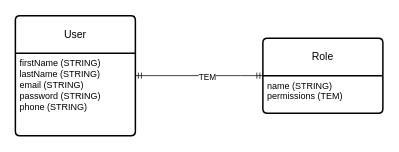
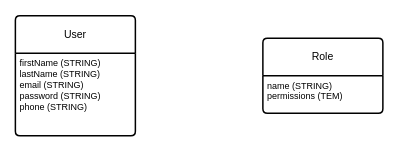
  <mxCell id="0" />
  <mxCell id="1" parent="0" />
  <mxCell id="2" value="User" style="swimlane;childLayout=stackLayout;horizontal=1;startSize=50;horizontalStack=0;rounded=1;fontSize=14;fontStyle=0;strokeWidth=2;resizeParent=0;resizeLast=1;shadow=0;dashed=0;align=center;arcSize=4;whiteSpace=wrap;html=1;" vertex="1" parent="1"><mxGeometry x="20" y="20" width="160" height="160" as="geometry" /></mxCell>
  <mxCell id="3" value="firstName (STRING)&lt;br&gt;lastName (STRING)&lt;br&gt;email (STRING)&lt;br&gt;password (STRING)&lt;br&gt;phone (STRING)" style="align=left;strokeColor=none;fillColor=none;spacingLeft=4;fontSize=12;verticalAlign=top;resizable=0;rotatable=0;part=1;html=1;" vertex="1" parent="2"><mxGeometry y="50" width="160" height="110" as="geometry" /></mxCell>
  <mxCell id="4" value="Role" style="swimlane;childLayout=stackLayout;horizontal=1;startSize=50;horizontalStack=0;rounded=1;fontSize=14;fontStyle=0;strokeWidth=2;resizeParent=0;resizeLast=1;shadow=0;dashed=0;align=center;arcSize=4;whiteSpace=wrap;html=1;" vertex="1" parent="1"><mxGeometry x="350" y="50" width="160" height="100" as="geometry" /></mxCell>
  <mxCell id="5" value="name (STRING)&lt;br&gt;permissions (TEM)" style="align=left;strokeColor=none;fillColor=none;spacingLeft=4;fontSize=12;verticalAlign=top;resizable=0;rotatable=0;part=1;html=1;" vertex="1" parent="4"><mxGeometry y="50" width="160" height="50" as="geometry" /></mxCell>
- <mxCell id="6" value="" style="edgeStyle=entityRelationEdgeStyle;fontSize=12;html=1;endArrow=ERmandOne;startArrow=ERmandOne;rounded=0;" edge="1" parent="1" source="2" target="4"><mxGeometry width="100" height="100" relative="1" as="geometry"><mxPoint x="270" y="440" as="sourcePoint" /><mxPoint x="370" y="340" as="targetPoint" /></mxGeometry></mxCell>
- <mxCell id="7" value="TEM" style="edgeLabel;html=1;align=center;verticalAlign=middle;resizable=0;points=[];" vertex="1" connectable="0" parent="6"><mxGeometry x="0.114" y="-1" relative="1" as="geometry"><mxPoint as="offset" /></mxGeometry></mxCell>
